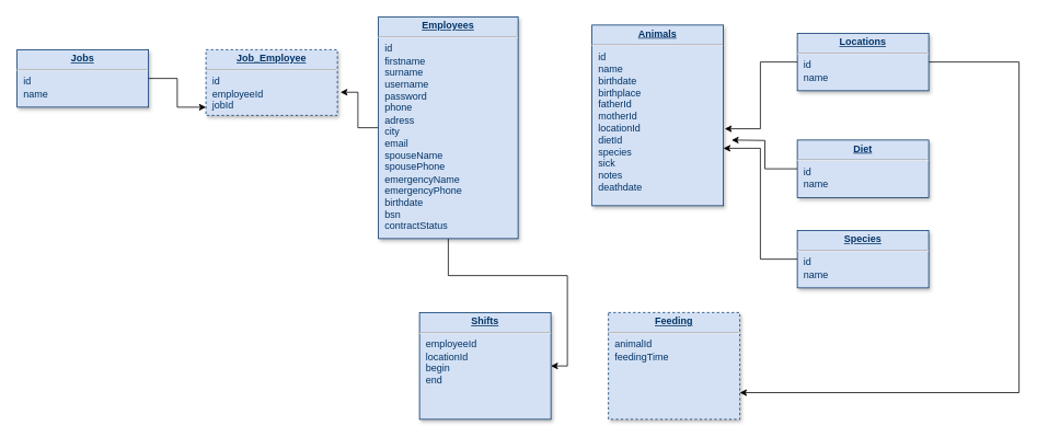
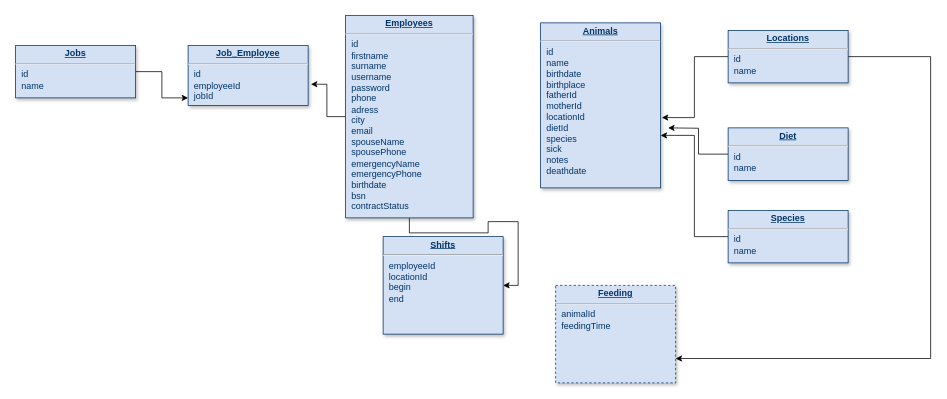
  <mxCell id="0" />
  <mxCell id="1" parent="0" />
  <mxCell id="2" value="&lt;p style=&quot;margin: 0px; margin-top: 4px; text-align: center; text-decoration: underline;&quot;&gt;&lt;strong&gt;Animals&lt;/strong&gt;&lt;/p&gt;&lt;hr&gt;&lt;p style=&quot;margin: 0px; margin-left: 8px;&quot;&gt;id&lt;/p&gt;&lt;p style=&quot;margin: 0px; margin-left: 8px;&quot;&gt;name&lt;/p&gt;&lt;p style=&quot;margin: 0px; margin-left: 8px;&quot;&gt;birthdate&lt;/p&gt;&lt;p style=&quot;margin: 0px; margin-left: 8px;&quot;&gt;birthplace&lt;/p&gt;&lt;p style=&quot;margin: 0px 0px 0px 8px;&quot;&gt;fatherId&lt;/p&gt;&lt;p style=&quot;margin: 0px 0px 0px 8px;&quot;&gt;motherId&lt;/p&gt;&lt;p style=&quot;margin: 0px; margin-left: 8px;&quot;&gt;locationId&lt;/p&gt;&lt;p style=&quot;margin: 0px; margin-left: 8px;&quot;&gt;dietId&lt;/p&gt;&lt;p style=&quot;margin: 0px; margin-left: 8px;&quot;&gt;&lt;span style=&quot;background-color: initial;&quot;&gt;species&lt;/span&gt;&lt;/p&gt;&lt;p style=&quot;margin: 0px; margin-left: 8px;&quot;&gt;&lt;span style=&quot;background-color: initial;&quot;&gt;sick&lt;/span&gt;&lt;br&gt;&lt;/p&gt;&lt;p style=&quot;margin: 0px; margin-left: 8px;&quot;&gt;notes&lt;/p&gt;&lt;p style=&quot;margin: 0px; margin-left: 8px;&quot;&gt;deathdate&lt;/p&gt;" style="verticalAlign=top;align=left;overflow=fill;fontSize=12;fontFamily=Helvetica;html=1;strokeColor=#003366;shadow=1;fillColor=#D4E1F5;fontColor=#003366" parent="1" vertex="1"><mxGeometry x="720" y="30" width="160" height="220" as="geometry" /></mxCell>
  <mxCell id="3" style="edgeStyle=orthogonalEdgeStyle;rounded=0;orthogonalLoop=1;jettySize=auto;html=1;entryX=1.023;entryY=0.648;entryDx=0;entryDy=0;entryPerimeter=0;" parent="1" source="5" target="9" edge="1"><mxGeometry relative="1" as="geometry" /></mxCell>
  <mxCell id="4" style="edgeStyle=orthogonalEdgeStyle;rounded=0;orthogonalLoop=1;jettySize=auto;html=1;entryX=1;entryY=0.5;entryDx=0;entryDy=0;" parent="1" source="5" target="12" edge="1"><mxGeometry relative="1" as="geometry" /></mxCell>
  <mxCell id="5" value="&lt;p style=&quot;margin: 0px; margin-top: 4px; text-align: center; text-decoration: underline;&quot;&gt;&lt;strong&gt;Employees&lt;/strong&gt;&lt;/p&gt;&lt;hr&gt;&lt;p style=&quot;margin: 0px; margin-left: 8px;&quot;&gt;id&lt;/p&gt;&lt;p style=&quot;margin: 0px; margin-left: 8px;&quot;&gt;firstname&lt;/p&gt;&lt;p style=&quot;margin: 0px; margin-left: 8px;&quot;&gt;surname&lt;/p&gt;&lt;p style=&quot;margin: 0px; margin-left: 8px;&quot;&gt;username&lt;/p&gt;&lt;p style=&quot;margin: 0px; margin-left: 8px;&quot;&gt;password&lt;/p&gt;&lt;p style=&quot;margin: 0px; margin-left: 8px;&quot;&gt;phone&lt;/p&gt;&lt;p style=&quot;margin: 0px; margin-left: 8px;&quot;&gt;adress&lt;/p&gt;&lt;p style=&quot;margin: 0px; margin-left: 8px;&quot;&gt;city&lt;/p&gt;&lt;p style=&quot;margin: 0px; margin-left: 8px;&quot;&gt;email&lt;/p&gt;&lt;p style=&quot;margin: 0px; margin-left: 8px;&quot;&gt;spouseName&lt;/p&gt;&lt;p style=&quot;margin: 0px; margin-left: 8px;&quot;&gt;spousePhone&lt;/p&gt;&lt;p style=&quot;margin: 0px; margin-left: 8px;&quot;&gt;emergencyName&lt;/p&gt;&lt;p style=&quot;margin: 0px; margin-left: 8px;&quot;&gt;emergencyPhone&lt;/p&gt;&lt;p style=&quot;margin: 0px; margin-left: 8px;&quot;&gt;birthdate&lt;/p&gt;&lt;p style=&quot;margin: 0px; margin-left: 8px;&quot;&gt;bsn&lt;/p&gt;&lt;p style=&quot;margin: 0px; margin-left: 8px;&quot;&gt;contractStatus&lt;/p&gt;&lt;p style=&quot;margin: 0px; margin-left: 8px;&quot;&gt;&lt;br&gt;&lt;/p&gt;&lt;p style=&quot;margin: 0px; margin-left: 8px;&quot;&gt;&lt;br&gt;&lt;/p&gt;&lt;p style=&quot;margin: 0px; margin-left: 8px;&quot;&gt;&lt;br&gt;&lt;/p&gt;" style="verticalAlign=top;align=left;overflow=fill;fontSize=12;fontFamily=Helvetica;html=1;strokeColor=#003366;shadow=1;fillColor=#D4E1F5;fontColor=#003366" parent="1" vertex="1"><mxGeometry x="460" y="20" width="170" height="270" as="geometry" /></mxCell>
  <mxCell id="6" style="edgeStyle=orthogonalEdgeStyle;rounded=0;orthogonalLoop=1;jettySize=auto;html=1;entryX=1.01;entryY=0.574;entryDx=0;entryDy=0;entryPerimeter=0;" parent="1" source="8" target="2" edge="1"><mxGeometry relative="1" as="geometry" /></mxCell>
  <mxCell id="7" style="edgeStyle=orthogonalEdgeStyle;rounded=0;orthogonalLoop=1;jettySize=auto;html=1;entryX=1;entryY=0.75;entryDx=0;entryDy=0;" parent="1" source="8" target="17" edge="1"><mxGeometry relative="1" as="geometry"><Array as="points"><mxPoint x="1240" y="75" /><mxPoint x="1240" y="478" /></Array></mxGeometry></mxCell>
  <mxCell id="8" value="&lt;p style=&quot;margin: 0px; margin-top: 4px; text-align: center; text-decoration: underline;&quot;&gt;&lt;strong&gt;Locations&lt;/strong&gt;&lt;/p&gt;&lt;hr&gt;&lt;p style=&quot;margin: 0px; margin-left: 8px;&quot;&gt;id&lt;/p&gt;&lt;p style=&quot;margin: 0px; margin-left: 8px;&quot;&gt;name&lt;/p&gt;" style="verticalAlign=top;align=left;overflow=fill;fontSize=12;fontFamily=Helvetica;html=1;strokeColor=#003366;shadow=1;fillColor=#D4E1F5;fontColor=#003366" parent="1" vertex="1"><mxGeometry x="970" y="40" width="160" height="70" as="geometry" /></mxCell>
- <mxCell id="9" value="&lt;p style=&quot;margin: 0px; margin-top: 4px; text-align: center; text-decoration: underline;&quot;&gt;&lt;b&gt;Job_Employee&lt;/b&gt;&lt;/p&gt;&lt;hr&gt;&lt;p style=&quot;margin: 0px; margin-left: 8px;&quot;&gt;id&lt;/p&gt;&lt;p style=&quot;margin: 0px; margin-left: 8px;&quot;&gt;employeeId&lt;/p&gt;&lt;p style=&quot;margin: 0px; margin-left: 8px;&quot;&gt;jobId&lt;/p&gt;" style="verticalAlign=top;align=left;overflow=fill;fontSize=12;fontFamily=Helvetica;html=1;strokeColor=#003366;shadow=1;fillColor=#D4E1F5;fontColor=#003366;dashed=1;" parent="1" vertex="1"><mxGeometry x="250" y="60" width="160" height="80" as="geometry" /></mxCell>
+ <mxCell id="9" value="&lt;p style=&quot;margin: 0px; margin-top: 4px; text-align: center; text-decoration: underline;&quot;&gt;&lt;b&gt;Job_Employee&lt;/b&gt;&lt;/p&gt;&lt;hr&gt;&lt;p style=&quot;margin: 0px; margin-left: 8px;&quot;&gt;id&lt;/p&gt;&lt;p style=&quot;margin: 0px; margin-left: 8px;&quot;&gt;employeeId&lt;/p&gt;&lt;p style=&quot;margin: 0px; margin-left: 8px;&quot;&gt;jobId&lt;/p&gt;" style="verticalAlign=top;align=left;overflow=fill;fontSize=12;fontFamily=Helvetica;html=1;strokeColor=#003366;shadow=1;fillColor=#D4E1F5;fontColor=#003366" parent="1" vertex="1"><mxGeometry x="250" y="60" width="160" height="80" as="geometry" /></mxCell>
  <mxCell id="10" style="edgeStyle=orthogonalEdgeStyle;rounded=0;orthogonalLoop=1;jettySize=auto;html=1;entryX=0;entryY=0.875;entryDx=0;entryDy=0;entryPerimeter=0;" parent="1" source="11" target="9" edge="1"><mxGeometry relative="1" as="geometry" /></mxCell>
  <mxCell id="11" value="&lt;p style=&quot;margin: 0px; margin-top: 4px; text-align: center; text-decoration: underline;&quot;&gt;&lt;b&gt;Jobs&lt;/b&gt;&lt;/p&gt;&lt;hr&gt;&lt;p style=&quot;margin: 0px; margin-left: 8px;&quot;&gt;id&lt;/p&gt;&lt;p style=&quot;margin: 0px; margin-left: 8px;&quot;&gt;name&lt;/p&gt;" style="verticalAlign=top;align=left;overflow=fill;fontSize=12;fontFamily=Helvetica;html=1;strokeColor=#003366;shadow=1;fillColor=#D4E1F5;fontColor=#003366" parent="1" vertex="1"><mxGeometry x="20" y="60" width="160" height="70" as="geometry" /></mxCell>
- <mxCell id="12" value="&lt;p style=&quot;margin: 0px; margin-top: 4px; text-align: center; text-decoration: underline;&quot;&gt;&lt;b&gt;Shifts&lt;/b&gt;&lt;/p&gt;&lt;hr&gt;&lt;p style=&quot;margin: 0px; margin-left: 8px;&quot;&gt;&lt;span style=&quot;background-color: initial;&quot;&gt;employeeId&lt;/span&gt;&lt;br&gt;&lt;/p&gt;&lt;p style=&quot;margin: 0px; margin-left: 8px;&quot;&gt;locationId&lt;/p&gt;&lt;p style=&quot;margin: 0px; margin-left: 8px;&quot;&gt;begin&lt;/p&gt;&lt;p style=&quot;margin: 0px; margin-left: 8px;&quot;&gt;end&lt;/p&gt;" style="verticalAlign=top;align=left;overflow=fill;fontSize=12;fontFamily=Helvetica;html=1;strokeColor=#003366;shadow=1;fillColor=#D4E1F5;fontColor=#003366" parent="1" vertex="1"><mxGeometry x="510" y="380" width="160" height="130" as="geometry" /></mxCell>
+ <mxCell id="12" value="&lt;p style=&quot;margin: 0px; margin-top: 4px; text-align: center; text-decoration: underline;&quot;&gt;&lt;b&gt;Shifts&lt;/b&gt;&lt;/p&gt;&lt;hr&gt;&lt;p style=&quot;margin: 0px; margin-left: 8px;&quot;&gt;&lt;span style=&quot;background-color: initial;&quot;&gt;employeeId&lt;/span&gt;&lt;br&gt;&lt;/p&gt;&lt;p style=&quot;margin: 0px; margin-left: 8px;&quot;&gt;locationId&lt;/p&gt;&lt;p style=&quot;margin: 0px; margin-left: 8px;&quot;&gt;begin&lt;/p&gt;&lt;p style=&quot;margin: 0px; margin-left: 8px;&quot;&gt;end&lt;/p&gt;" style="verticalAlign=top;align=left;overflow=fill;fontSize=12;fontFamily=Helvetica;html=1;strokeColor=#003366;shadow=1;fillColor=#D4E1F5;fontColor=#003366" parent="1" vertex="1"><mxGeometry x="510" y="315" width="160" height="130" as="geometry" /></mxCell>
  <mxCell id="13" style="edgeStyle=orthogonalEdgeStyle;rounded=0;orthogonalLoop=1;jettySize=auto;html=1;" parent="1" source="14" edge="1"><mxGeometry relative="1" as="geometry"><mxPoint x="890" y="170" as="targetPoint" /></mxGeometry></mxCell>
  <mxCell id="14" value="&lt;p style=&quot;margin: 0px; margin-top: 4px; text-align: center; text-decoration: underline;&quot;&gt;&lt;strong&gt;Diet&lt;/strong&gt;&lt;/p&gt;&lt;hr&gt;&lt;p style=&quot;margin: 0px; margin-left: 8px;&quot;&gt;id&lt;/p&gt;&lt;p style=&quot;margin: 0px; margin-left: 8px;&quot;&gt;name&lt;/p&gt;" style="verticalAlign=top;align=left;overflow=fill;fontSize=12;fontFamily=Helvetica;html=1;strokeColor=#003366;shadow=1;fillColor=#D4E1F5;fontColor=#003366" parent="1" vertex="1"><mxGeometry x="970" y="170" width="160" height="70" as="geometry" /></mxCell>
  <mxCell id="15" style="edgeStyle=orthogonalEdgeStyle;rounded=0;orthogonalLoop=1;jettySize=auto;html=1;entryX=1;entryY=0.682;entryDx=0;entryDy=0;entryPerimeter=0;" parent="1" source="16" target="2" edge="1"><mxGeometry relative="1" as="geometry" /></mxCell>
  <mxCell id="16" value="&lt;p style=&quot;margin: 0px; margin-top: 4px; text-align: center; text-decoration: underline;&quot;&gt;&lt;strong&gt;Species&lt;/strong&gt;&lt;/p&gt;&lt;hr&gt;&lt;p style=&quot;margin: 0px; margin-left: 8px;&quot;&gt;id&lt;/p&gt;&lt;p style=&quot;margin: 0px; margin-left: 8px;&quot;&gt;name&lt;/p&gt;" style="verticalAlign=top;align=left;overflow=fill;fontSize=12;fontFamily=Helvetica;html=1;strokeColor=#003366;shadow=1;fillColor=#D4E1F5;fontColor=#003366" parent="1" vertex="1"><mxGeometry x="970" y="280" width="160" height="70" as="geometry" /></mxCell>
  <mxCell id="17" value="&lt;p style=&quot;margin: 0px; margin-top: 4px; text-align: center; text-decoration: underline;&quot;&gt;&lt;b&gt;Feeding&lt;/b&gt;&lt;/p&gt;&lt;hr&gt;&lt;p style=&quot;margin: 0px; margin-left: 8px;&quot;&gt;&lt;span style=&quot;background-color: initial;&quot;&gt;animalId&lt;/span&gt;&lt;/p&gt;&lt;p style=&quot;margin: 0px; margin-left: 8px;&quot;&gt;feedingTime&lt;/p&gt;" style="verticalAlign=top;align=left;overflow=fill;fontSize=12;fontFamily=Helvetica;html=1;strokeColor=#003366;shadow=1;fillColor=#D4E1F5;fontColor=#003366;dashed=1;" parent="1" vertex="1"><mxGeometry x="740" y="380" width="160" height="130" as="geometry" /></mxCell>
